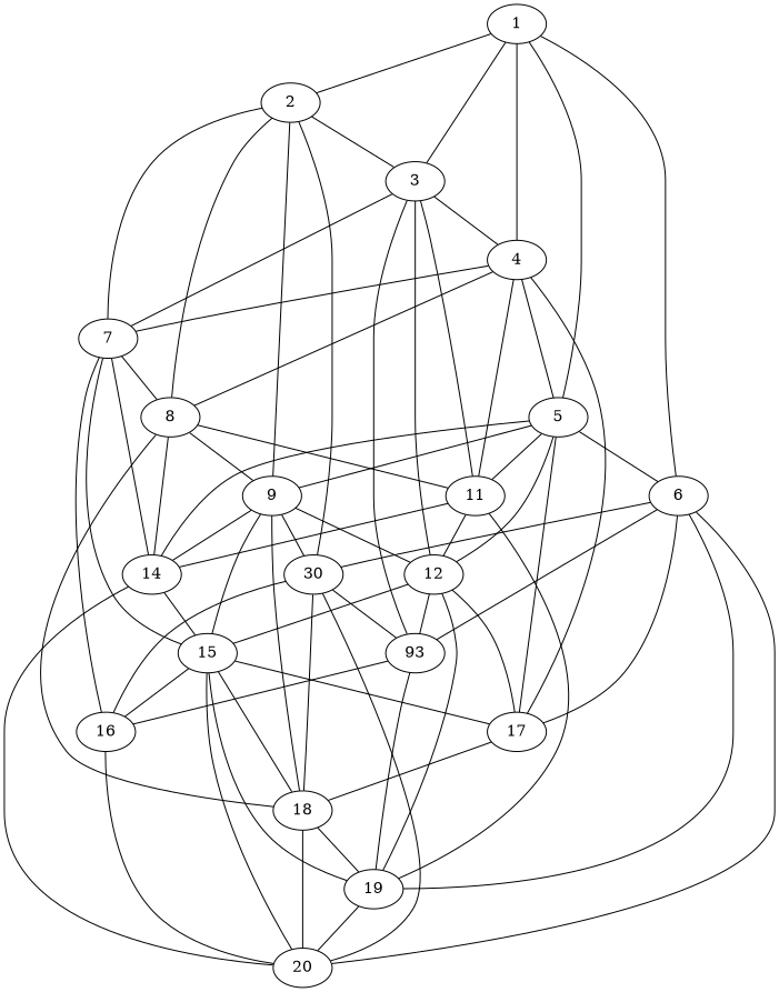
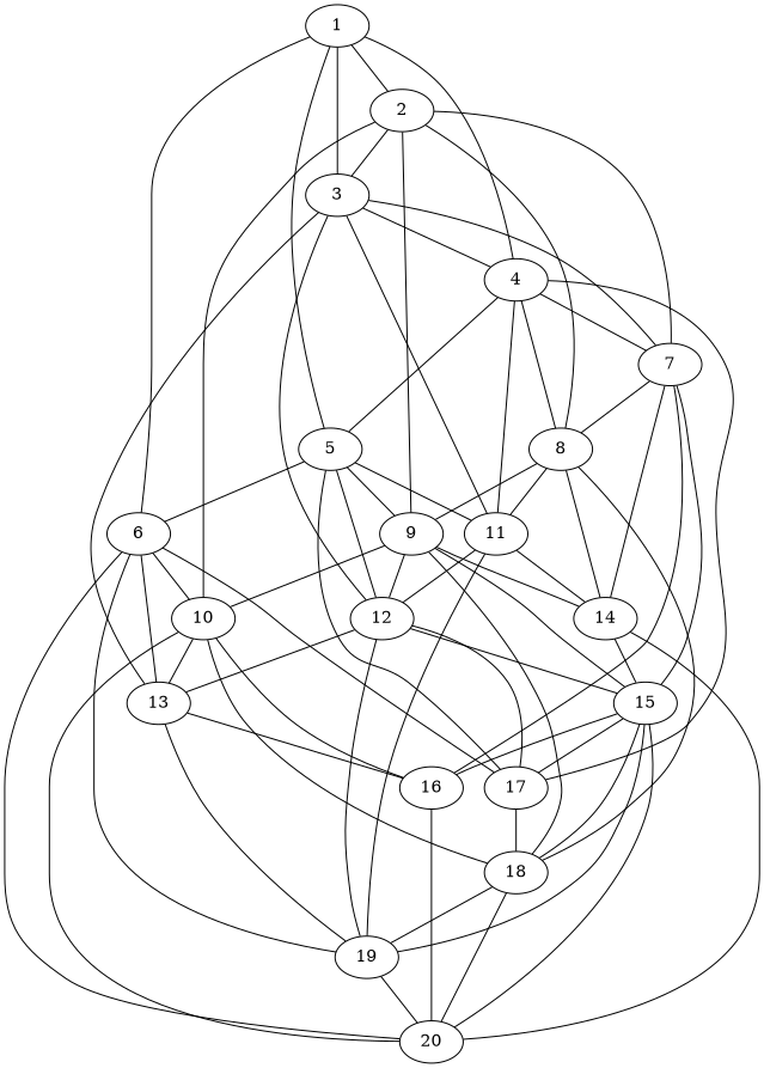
  graph {
    1
    2
    3
    4
    5
    6
    7
    8
    9
-   10 [label=30]
+   10
    11
    12
-   13 [label=93]
+   13
    17
    14
    19
    20
    15
    16
    18
    1 -- 2
    1 -- 3
    1 -- 4
    1 -- 5
    1 -- 6
    2 -- 3
    2 -- 7
    2 -- 8
    2 -- 9
    2 -- 10
    3 -- 4
    3 -- 7
    3 -- 11
    3 -- 12
    3 -- 13
    4 -- 5
    4 -- 7
    4 -- 8
    4 -- 11
    4 -- 17
    5 -- 6
    5 -- 9
    5 -- 11
    5 -- 12
    5 -- 17
-   5 -- 14
    6 -- 10
    6 -- 13
    6 -- 17
    6 -- 19
    6 -- 20
    7 -- 8
    7 -- 14
    7 -- 15
    7 -- 16
    8 -- 9
    8 -- 11
    8 -- 14
    8 -- 18
    9 -- 10
    9 -- 12
    9 -- 14
    9 -- 15
    9 -- 18
    10 -- 13
    10 -- 20
    10 -- 16
    10 -- 18
    11 -- 12
    11 -- 14
    11 -- 19
    12 -- 13
    12 -- 17
    12 -- 19
    12 -- 15
    13 -- 19
    13 -- 16
    17 -- 18
    14 -- 20
    14 -- 15
    19 -- 20
    15 -- 17
    15 -- 19
    15 -- 20
    15 -- 16
    15 -- 18
    16 -- 20
    18 -- 19
    18 -- 20
  }
